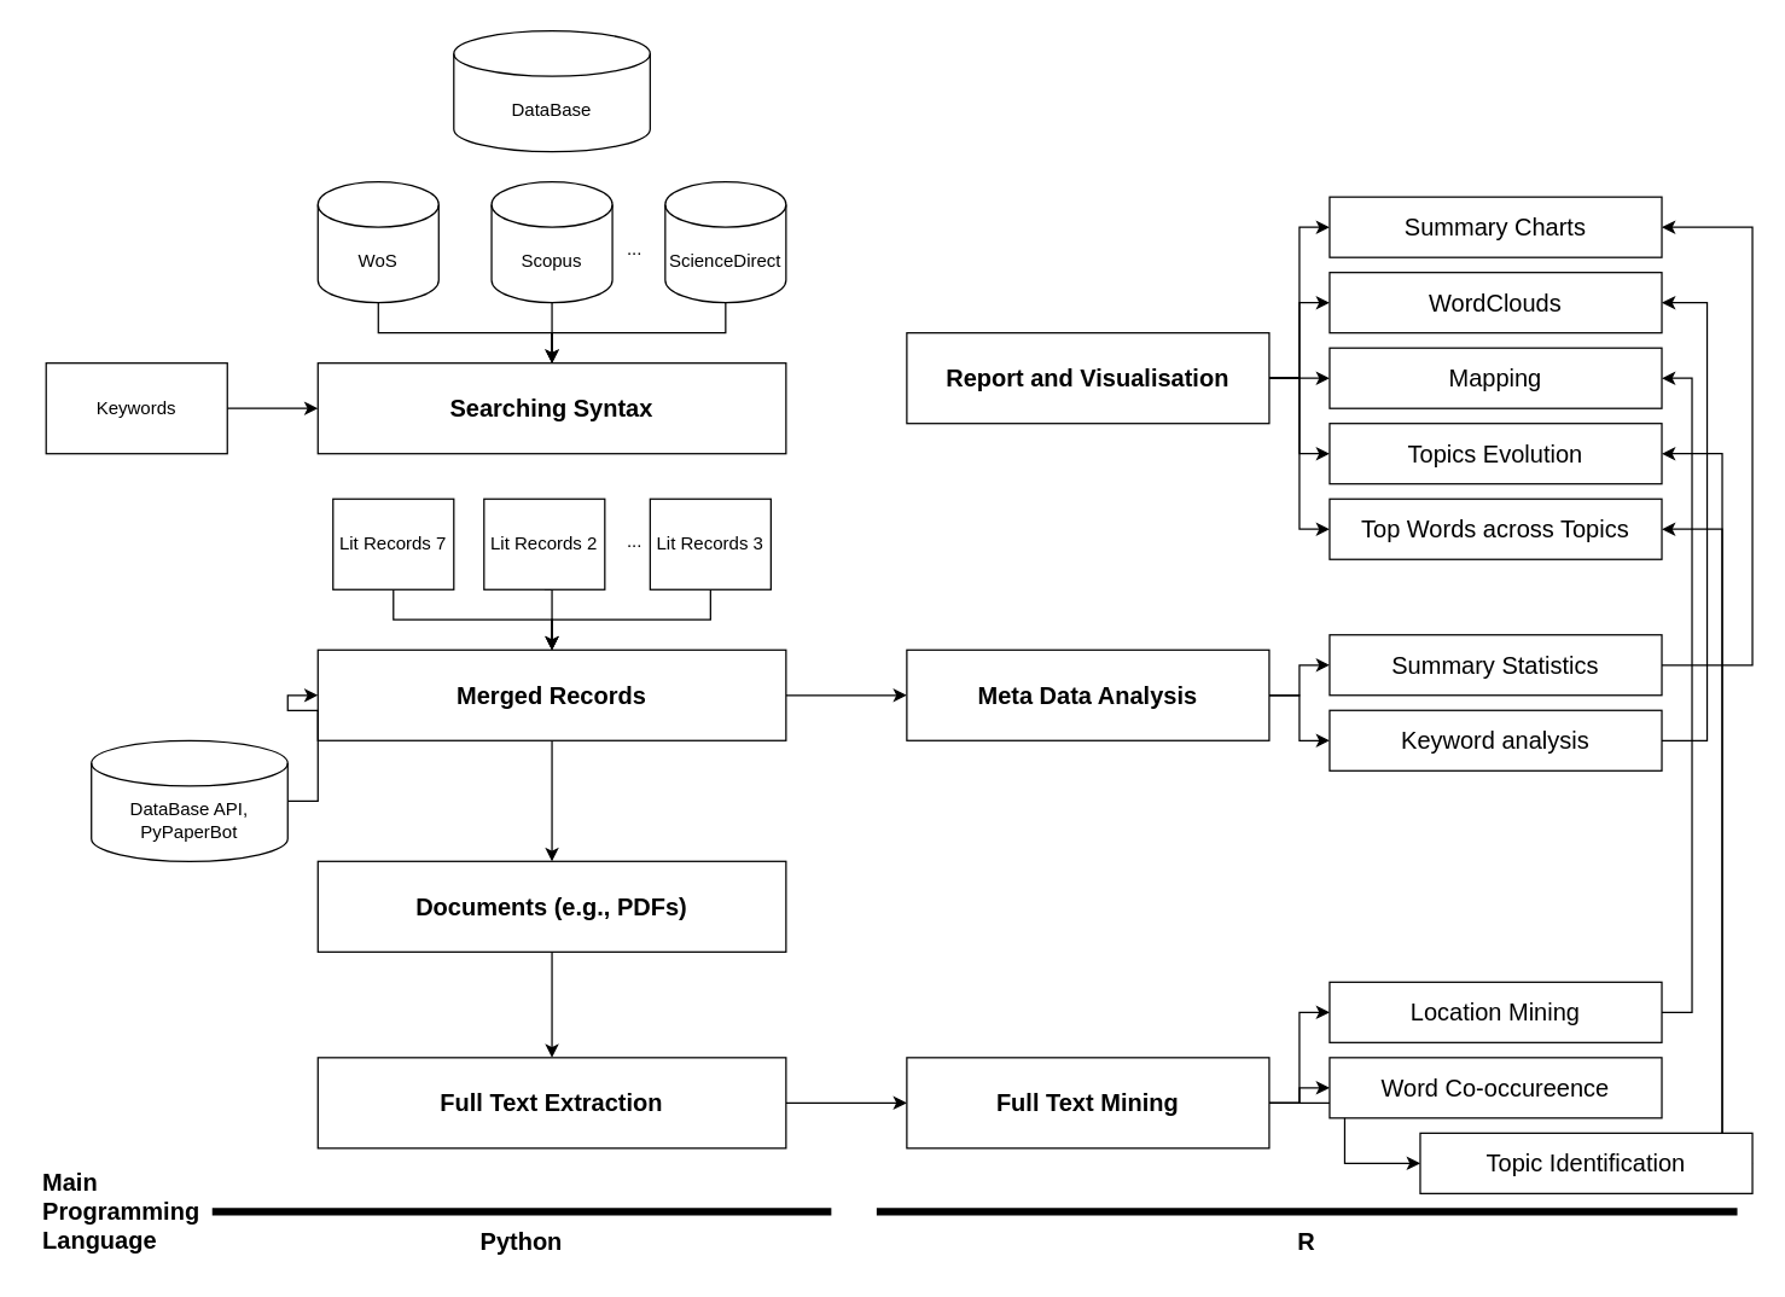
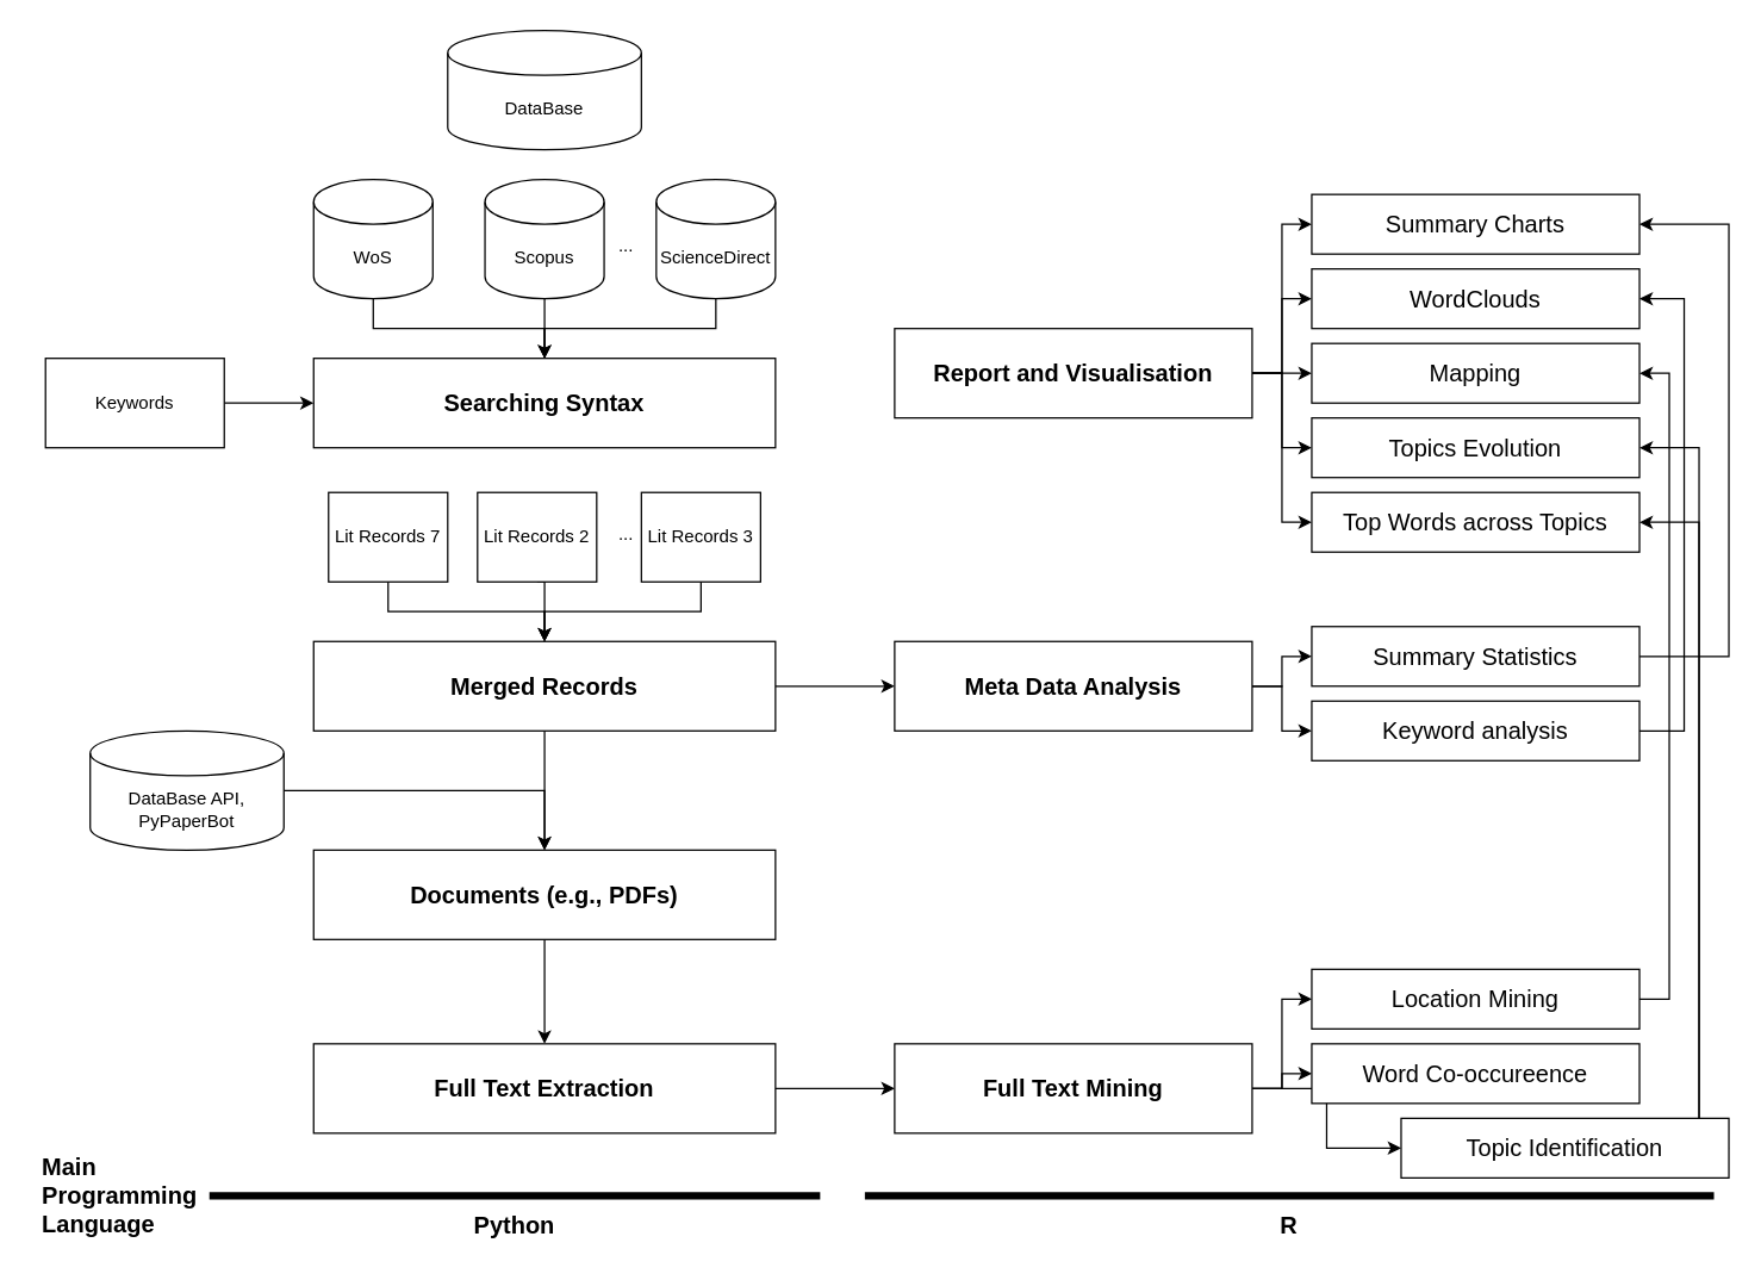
  <mxCell id="0" />
  <mxCell id="1" parent="0" />
  <mxCell id="2" style="edgeStyle=orthogonalEdgeStyle;rounded=0;orthogonalLoop=1;jettySize=auto;html=1;exitX=1;exitY=0.5;exitDx=0;exitDy=0;entryX=0;entryY=0.5;entryDx=0;entryDy=0;" edge="1" parent="1" source="3" target="12"><mxGeometry relative="1" as="geometry" /></mxCell>
  <mxCell id="3" value="Keywords" style="rounded=0;whiteSpace=wrap;html=1;" vertex="1" parent="1"><mxGeometry x="30" y="240" width="120" height="60" as="geometry" /></mxCell>
  <mxCell id="4" value="DataBase" style="shape=cylinder3;whiteSpace=wrap;html=1;boundedLbl=1;backgroundOutline=1;size=15;" vertex="1" parent="1"><mxGeometry x="300" y="20" width="130" height="80" as="geometry" /></mxCell>
  <mxCell id="5" style="edgeStyle=orthogonalEdgeStyle;rounded=0;orthogonalLoop=1;jettySize=auto;html=1;exitX=0.5;exitY=1;exitDx=0;exitDy=0;exitPerimeter=0;" edge="1" parent="1" source="6" target="12"><mxGeometry relative="1" as="geometry" /></mxCell>
  <mxCell id="6" value="WoS" style="shape=cylinder3;whiteSpace=wrap;html=1;boundedLbl=1;backgroundOutline=1;size=15;" vertex="1" parent="1"><mxGeometry x="210" y="120" width="80" height="80" as="geometry" /></mxCell>
  <mxCell id="7" style="edgeStyle=orthogonalEdgeStyle;rounded=0;orthogonalLoop=1;jettySize=auto;html=1;exitX=0.5;exitY=1;exitDx=0;exitDy=0;exitPerimeter=0;entryX=0.5;entryY=0;entryDx=0;entryDy=0;" edge="1" parent="1" source="8" target="12"><mxGeometry relative="1" as="geometry" /></mxCell>
  <mxCell id="8" value="Scopus" style="shape=cylinder3;whiteSpace=wrap;html=1;boundedLbl=1;backgroundOutline=1;size=15;" vertex="1" parent="1"><mxGeometry x="325" y="120" width="80" height="80" as="geometry" /></mxCell>
  <mxCell id="9" value="..." style="text;html=1;strokeColor=none;fillColor=none;align=center;verticalAlign=middle;whiteSpace=wrap;rounded=0;" vertex="1" parent="1"><mxGeometry x="405" y="150" width="30" height="30" as="geometry" /></mxCell>
  <mxCell id="10" style="edgeStyle=orthogonalEdgeStyle;rounded=0;orthogonalLoop=1;jettySize=auto;html=1;exitX=0.5;exitY=1;exitDx=0;exitDy=0;exitPerimeter=0;entryX=0.5;entryY=0;entryDx=0;entryDy=0;" edge="1" parent="1" source="11" target="12"><mxGeometry relative="1" as="geometry" /></mxCell>
  <mxCell id="11" value="ScienceDirect" style="shape=cylinder3;whiteSpace=wrap;html=1;boundedLbl=1;backgroundOutline=1;size=15;" vertex="1" parent="1"><mxGeometry x="440" y="120" width="80" height="80" as="geometry" /></mxCell>
  <mxCell id="12" value="&lt;font style=&quot;font-size: 16px;&quot;&gt;&lt;b&gt;Searching Syntax&lt;/b&gt;&lt;/font&gt;" style="rounded=0;whiteSpace=wrap;html=1;" vertex="1" parent="1"><mxGeometry x="210" y="240" width="310" height="60" as="geometry" /></mxCell>
  <mxCell id="13" style="edgeStyle=orthogonalEdgeStyle;rounded=0;orthogonalLoop=1;jettySize=auto;html=1;exitX=0.5;exitY=1;exitDx=0;exitDy=0;" edge="1" parent="1" source="14" target="22"><mxGeometry relative="1" as="geometry" /></mxCell>
  <mxCell id="14" value="Lit Records 7" style="rounded=0;whiteSpace=wrap;html=1;" vertex="1" parent="1"><mxGeometry x="220" y="330" width="80" height="60" as="geometry" /></mxCell>
  <mxCell id="15" style="edgeStyle=orthogonalEdgeStyle;rounded=0;orthogonalLoop=1;jettySize=auto;html=1;exitX=0.5;exitY=1;exitDx=0;exitDy=0;entryX=0.5;entryY=0;entryDx=0;entryDy=0;" edge="1" parent="1" source="16" target="22"><mxGeometry relative="1" as="geometry" /></mxCell>
  <mxCell id="16" value="Lit Records 3" style="rounded=0;whiteSpace=wrap;html=1;" vertex="1" parent="1"><mxGeometry x="430" y="330" width="80" height="60" as="geometry" /></mxCell>
  <mxCell id="17" style="edgeStyle=orthogonalEdgeStyle;rounded=0;orthogonalLoop=1;jettySize=auto;html=1;exitX=0.5;exitY=1;exitDx=0;exitDy=0;entryX=0.5;entryY=0;entryDx=0;entryDy=0;" edge="1" parent="1" source="18" target="22"><mxGeometry relative="1" as="geometry"><Array as="points"><mxPoint x="365" y="390" /></Array></mxGeometry></mxCell>
  <mxCell id="18" value="Lit Records 2" style="rounded=0;whiteSpace=wrap;html=1;" vertex="1" parent="1"><mxGeometry x="320" y="330" width="80" height="60" as="geometry" /></mxCell>
  <mxCell id="19" value="..." style="text;html=1;strokeColor=none;fillColor=none;align=center;verticalAlign=middle;whiteSpace=wrap;rounded=0;" vertex="1" parent="1"><mxGeometry x="405" y="343" width="30" height="30" as="geometry" /></mxCell>
  <mxCell id="20" style="edgeStyle=orthogonalEdgeStyle;rounded=0;orthogonalLoop=1;jettySize=auto;html=1;exitX=0.5;exitY=1;exitDx=0;exitDy=0;entryX=0.5;entryY=0;entryDx=0;entryDy=0;" edge="1" parent="1" source="22" target="24"><mxGeometry relative="1" as="geometry" /></mxCell>
  <mxCell id="21" style="edgeStyle=orthogonalEdgeStyle;rounded=0;orthogonalLoop=1;jettySize=auto;html=1;exitX=1;exitY=0.5;exitDx=0;exitDy=0;" edge="1" parent="1" source="22" target="29"><mxGeometry relative="1" as="geometry" /></mxCell>
  <mxCell id="22" value="&lt;b&gt;&lt;font style=&quot;font-size: 16px;&quot;&gt;Merged Records&lt;/font&gt;&lt;/b&gt;" style="rounded=0;whiteSpace=wrap;html=1;" vertex="1" parent="1"><mxGeometry x="210" y="430" width="310" height="60" as="geometry" /></mxCell>
  <mxCell id="23" style="edgeStyle=orthogonalEdgeStyle;rounded=0;orthogonalLoop=1;jettySize=auto;html=1;exitX=0.5;exitY=1;exitDx=0;exitDy=0;" edge="1" parent="1" source="24" target="37"><mxGeometry relative="1" as="geometry" /></mxCell>
  <mxCell id="24" value="&lt;b&gt;&lt;font style=&quot;font-size: 16px;&quot;&gt;Documents (e.g., PDFs)&lt;/font&gt;&lt;/b&gt;" style="rounded=0;whiteSpace=wrap;html=1;" vertex="1" parent="1"><mxGeometry x="210" y="570" width="310" height="60" as="geometry" /></mxCell>
- <mxCell id="25" style="edgeStyle=orthogonalEdgeStyle;rounded=0;orthogonalLoop=1;jettySize=auto;html=1;exitX=1;exitY=0.5;exitDx=0;exitDy=0;exitPerimeter=0;" edge="1" parent="1" source="26" target="22"><mxGeometry relative="1" as="geometry" /></mxCell>
+ <mxCell id="25" style="edgeStyle=orthogonalEdgeStyle;rounded=0;orthogonalLoop=1;jettySize=auto;html=1;exitX=1;exitY=0.5;exitDx=0;exitDy=0;exitPerimeter=0;entryX=0.5;entryY=0;entryDx=0;entryDy=0;" edge="1" parent="1" source="26" target="24"><mxGeometry relative="1" as="geometry" /></mxCell>
  <mxCell id="26" value="DataBase API, PyPaperBot" style="shape=cylinder3;whiteSpace=wrap;html=1;boundedLbl=1;backgroundOutline=1;size=15;" vertex="1" parent="1"><mxGeometry x="60" y="490" width="130" height="80" as="geometry" /></mxCell>
  <mxCell id="27" style="edgeStyle=orthogonalEdgeStyle;rounded=0;orthogonalLoop=1;jettySize=auto;html=1;exitX=1;exitY=0.5;exitDx=0;exitDy=0;entryX=0;entryY=0.5;entryDx=0;entryDy=0;" edge="1" parent="1" source="29" target="45"><mxGeometry relative="1" as="geometry" /></mxCell>
  <mxCell id="28" style="edgeStyle=orthogonalEdgeStyle;rounded=0;orthogonalLoop=1;jettySize=auto;html=1;exitX=1;exitY=0.5;exitDx=0;exitDy=0;entryX=0;entryY=0.5;entryDx=0;entryDy=0;" edge="1" parent="1" source="29" target="55"><mxGeometry relative="1" as="geometry" /></mxCell>
  <mxCell id="29" value="&lt;b&gt;&lt;font style=&quot;font-size: 16px;&quot;&gt;Meta Data Analysis&lt;/font&gt;&lt;/b&gt;" style="rounded=0;whiteSpace=wrap;html=1;" vertex="1" parent="1"><mxGeometry x="600" y="430" width="240" height="60" as="geometry" /></mxCell>
  <mxCell id="30" style="edgeStyle=orthogonalEdgeStyle;rounded=0;orthogonalLoop=1;jettySize=auto;html=1;exitX=1;exitY=0.5;exitDx=0;exitDy=0;entryX=0;entryY=0.5;entryDx=0;entryDy=0;" edge="1" parent="1" source="35" target="46"><mxGeometry relative="1" as="geometry" /></mxCell>
  <mxCell id="31" style="edgeStyle=orthogonalEdgeStyle;rounded=0;orthogonalLoop=1;jettySize=auto;html=1;exitX=1;exitY=0.5;exitDx=0;exitDy=0;entryX=0;entryY=0.5;entryDx=0;entryDy=0;" edge="1" parent="1" source="35" target="47"><mxGeometry relative="1" as="geometry" /></mxCell>
  <mxCell id="32" style="edgeStyle=orthogonalEdgeStyle;rounded=0;orthogonalLoop=1;jettySize=auto;html=1;exitX=1;exitY=0.5;exitDx=0;exitDy=0;entryX=0;entryY=0.5;entryDx=0;entryDy=0;" edge="1" parent="1" source="35" target="52"><mxGeometry relative="1" as="geometry" /></mxCell>
  <mxCell id="33" style="edgeStyle=orthogonalEdgeStyle;rounded=0;orthogonalLoop=1;jettySize=auto;html=1;exitX=1;exitY=0.5;exitDx=0;exitDy=0;entryX=0;entryY=0.5;entryDx=0;entryDy=0;" edge="1" parent="1" source="35" target="53"><mxGeometry relative="1" as="geometry" /></mxCell>
  <mxCell id="34" style="edgeStyle=orthogonalEdgeStyle;rounded=0;orthogonalLoop=1;jettySize=auto;html=1;exitX=1;exitY=0.5;exitDx=0;exitDy=0;entryX=0;entryY=0.5;entryDx=0;entryDy=0;" edge="1" parent="1" source="35" target="56"><mxGeometry relative="1" as="geometry" /></mxCell>
  <mxCell id="35" value="&lt;b&gt;&lt;font style=&quot;font-size: 16px;&quot;&gt;Report and Visualisation&lt;/font&gt;&lt;/b&gt;" style="rounded=0;whiteSpace=wrap;html=1;" vertex="1" parent="1"><mxGeometry x="600" y="220" width="240" height="60" as="geometry" /></mxCell>
  <mxCell id="36" style="edgeStyle=orthogonalEdgeStyle;rounded=0;orthogonalLoop=1;jettySize=auto;html=1;exitX=1;exitY=0.5;exitDx=0;exitDy=0;entryX=0;entryY=0.5;entryDx=0;entryDy=0;" edge="1" source="37" target="41" parent="1"><mxGeometry relative="1" as="geometry" /></mxCell>
  <mxCell id="37" value="&lt;b&gt;&lt;font style=&quot;font-size: 16px;&quot;&gt;Full Text Extraction&lt;/font&gt;&lt;/b&gt;" style="rounded=0;whiteSpace=wrap;html=1;" vertex="1" parent="1"><mxGeometry x="210" y="700" width="310" height="60" as="geometry" /></mxCell>
  <mxCell id="38" style="edgeStyle=orthogonalEdgeStyle;rounded=0;orthogonalLoop=1;jettySize=auto;html=1;exitX=1;exitY=0.5;exitDx=0;exitDy=0;entryX=0;entryY=0.5;entryDx=0;entryDy=0;" edge="1" parent="1" source="41" target="43"><mxGeometry relative="1" as="geometry" /></mxCell>
  <mxCell id="39" style="edgeStyle=orthogonalEdgeStyle;rounded=0;orthogonalLoop=1;jettySize=auto;html=1;exitX=1;exitY=0.5;exitDx=0;exitDy=0;entryX=0;entryY=0.5;entryDx=0;entryDy=0;" edge="1" parent="1" source="41" target="48"><mxGeometry relative="1" as="geometry" /></mxCell>
  <mxCell id="40" style="edgeStyle=orthogonalEdgeStyle;rounded=0;orthogonalLoop=1;jettySize=auto;html=1;exitX=1;exitY=0.5;exitDx=0;exitDy=0;entryX=0;entryY=0.5;entryDx=0;entryDy=0;" edge="1" parent="1" source="41" target="51"><mxGeometry relative="1" as="geometry" /></mxCell>
  <mxCell id="41" value="&lt;b&gt;&lt;font style=&quot;font-size: 16px;&quot;&gt;Full Text Mining&lt;/font&gt;&lt;/b&gt;" style="rounded=0;whiteSpace=wrap;html=1;" vertex="1" parent="1"><mxGeometry x="600" y="700" width="240" height="60" as="geometry" /></mxCell>
  <mxCell id="42" style="edgeStyle=orthogonalEdgeStyle;rounded=0;orthogonalLoop=1;jettySize=auto;html=1;exitX=1;exitY=0.5;exitDx=0;exitDy=0;entryX=1;entryY=0.5;entryDx=0;entryDy=0;" edge="1" parent="1" source="43" target="47"><mxGeometry relative="1" as="geometry" /></mxCell>
  <mxCell id="43" value="&lt;font style=&quot;font-size: 16px;&quot;&gt;Location Mining&lt;/font&gt;" style="rounded=0;whiteSpace=wrap;html=1;" vertex="1" parent="1"><mxGeometry x="880" y="650" width="220" height="40" as="geometry" /></mxCell>
  <mxCell id="44" style="edgeStyle=orthogonalEdgeStyle;rounded=0;orthogonalLoop=1;jettySize=auto;html=1;exitX=1;exitY=0.5;exitDx=0;exitDy=0;entryX=1;entryY=0.5;entryDx=0;entryDy=0;" edge="1" parent="1" source="45" target="46"><mxGeometry relative="1" as="geometry"><Array as="points"><mxPoint x="1130" y="490" /><mxPoint x="1130" y="200" /></Array></mxGeometry></mxCell>
  <mxCell id="45" value="&lt;span style=&quot;font-size: 16px;&quot;&gt;Keyword analysis&lt;/span&gt;" style="rounded=0;whiteSpace=wrap;html=1;" vertex="1" parent="1"><mxGeometry x="880" y="470" width="220" height="40" as="geometry" /></mxCell>
  <mxCell id="46" value="&lt;span style=&quot;font-size: 16px;&quot;&gt;WordClouds&lt;/span&gt;" style="rounded=0;whiteSpace=wrap;html=1;" vertex="1" parent="1"><mxGeometry x="880" y="180" width="220" height="40" as="geometry" /></mxCell>
  <mxCell id="47" value="&lt;font style=&quot;font-size: 16px;&quot;&gt;Mapping&lt;/font&gt;" style="rounded=0;whiteSpace=wrap;html=1;" vertex="1" parent="1"><mxGeometry x="880" y="230" width="220" height="40" as="geometry" /></mxCell>
  <mxCell id="48" value="&lt;font style=&quot;font-size: 16px;&quot;&gt;Word Co-occureence&lt;/font&gt;" style="rounded=0;whiteSpace=wrap;html=1;" vertex="1" parent="1"><mxGeometry x="880" y="700" width="220" height="40" as="geometry" /></mxCell>
  <mxCell id="49" style="edgeStyle=orthogonalEdgeStyle;rounded=0;orthogonalLoop=1;jettySize=auto;html=1;exitX=1;exitY=0.5;exitDx=0;exitDy=0;entryX=1;entryY=0.5;entryDx=0;entryDy=0;" edge="1" parent="1" source="51" target="52"><mxGeometry relative="1" as="geometry"><Array as="points"><mxPoint x="1140" y="770" /><mxPoint x="1140" y="300" /></Array></mxGeometry></mxCell>
  <mxCell id="50" style="edgeStyle=orthogonalEdgeStyle;rounded=0;orthogonalLoop=1;jettySize=auto;html=1;exitX=1;exitY=0.5;exitDx=0;exitDy=0;entryX=1;entryY=0.5;entryDx=0;entryDy=0;" edge="1" parent="1" source="51" target="53"><mxGeometry relative="1" as="geometry"><Array as="points"><mxPoint x="1140" y="770" /><mxPoint x="1140" y="350" /></Array></mxGeometry></mxCell>
  <mxCell id="51" value="&lt;font style=&quot;font-size: 16px;&quot;&gt;Topic Identification&lt;/font&gt;" style="rounded=0;whiteSpace=wrap;html=1;" vertex="1" parent="1"><mxGeometry x="940" y="750" width="220" height="40" as="geometry" /></mxCell>
  <mxCell id="52" value="&lt;font style=&quot;font-size: 16px;&quot;&gt;Topics Evolution&lt;/font&gt;" style="rounded=0;whiteSpace=wrap;html=1;" vertex="1" parent="1"><mxGeometry x="880" y="280" width="220" height="40" as="geometry" /></mxCell>
  <mxCell id="53" value="&lt;span style=&quot;font-size: 16px;&quot;&gt;Top Words across Topics&lt;/span&gt;" style="rounded=0;whiteSpace=wrap;html=1;" vertex="1" parent="1"><mxGeometry x="880" y="330" width="220" height="40" as="geometry" /></mxCell>
  <mxCell id="54" style="edgeStyle=orthogonalEdgeStyle;rounded=0;orthogonalLoop=1;jettySize=auto;html=1;exitX=1;exitY=0.5;exitDx=0;exitDy=0;entryX=1;entryY=0.5;entryDx=0;entryDy=0;" edge="1" parent="1" source="55" target="56"><mxGeometry relative="1" as="geometry"><Array as="points"><mxPoint x="1160" y="440" /><mxPoint x="1160" y="150" /></Array></mxGeometry></mxCell>
  <mxCell id="55" value="&lt;span style=&quot;font-size: 16px;&quot;&gt;Summary Statistics&lt;/span&gt;" style="rounded=0;whiteSpace=wrap;html=1;" vertex="1" parent="1"><mxGeometry x="880" y="420" width="220" height="40" as="geometry" /></mxCell>
  <mxCell id="56" value="&lt;span style=&quot;font-size: 16px;&quot;&gt;Summary Charts&lt;/span&gt;" style="rounded=0;whiteSpace=wrap;html=1;" vertex="1" parent="1"><mxGeometry x="880" y="130" width="220" height="40" as="geometry" /></mxCell>
  <mxCell id="57" value="" style="endArrow=none;html=1;rounded=0;strokeWidth=5;" edge="1" parent="1"><mxGeometry width="50" height="50" relative="1" as="geometry"><mxPoint x="140" y="802" as="sourcePoint" /><mxPoint x="550" y="802" as="targetPoint" /></mxGeometry></mxCell>
  <mxCell id="58" value="" style="endArrow=none;html=1;rounded=0;strokeWidth=5;" edge="1" parent="1"><mxGeometry width="50" height="50" relative="1" as="geometry"><mxPoint x="580" y="802" as="sourcePoint" /><mxPoint x="1150" y="802" as="targetPoint" /></mxGeometry></mxCell>
  <mxCell id="59" value="&lt;b&gt;&lt;font style=&quot;font-size: 16px;&quot;&gt;Python&lt;/font&gt;&lt;/b&gt;" style="text;html=1;strokeColor=none;fillColor=none;align=center;verticalAlign=middle;whiteSpace=wrap;rounded=0;" vertex="1" parent="1"><mxGeometry x="140" y="807" width="410" height="30" as="geometry" /></mxCell>
  <mxCell id="60" value="&lt;b&gt;&lt;font style=&quot;font-size: 16px;&quot;&gt;R&lt;/font&gt;&lt;/b&gt;" style="text;html=1;strokeColor=none;fillColor=none;align=center;verticalAlign=middle;whiteSpace=wrap;rounded=0;" vertex="1" parent="1"><mxGeometry x="580" y="807" width="570" height="30" as="geometry" /></mxCell>
  <mxCell id="61" value="&lt;div style=&quot;text-align: left;&quot;&gt;&lt;b style=&quot;font-size: 16px; background-color: initial;&quot;&gt;Main&lt;/b&gt;&lt;/div&gt;&lt;span style=&quot;font-size: 16px;&quot;&gt;&lt;div style=&quot;text-align: left;&quot;&gt;&lt;b style=&quot;background-color: initial;&quot;&gt;Programming&lt;/b&gt;&lt;/div&gt;&lt;b&gt;&lt;div style=&quot;text-align: left;&quot;&gt;&lt;b style=&quot;background-color: initial;&quot;&gt;Language&lt;/b&gt;&lt;/div&gt;&lt;/b&gt;&lt;/span&gt;" style="text;html=1;strokeColor=none;fillColor=none;align=center;verticalAlign=middle;whiteSpace=wrap;rounded=0;" vertex="1" parent="1"><mxGeometry y="787" width="120" height="30" as="geometry" x="20" /></mxCell>
